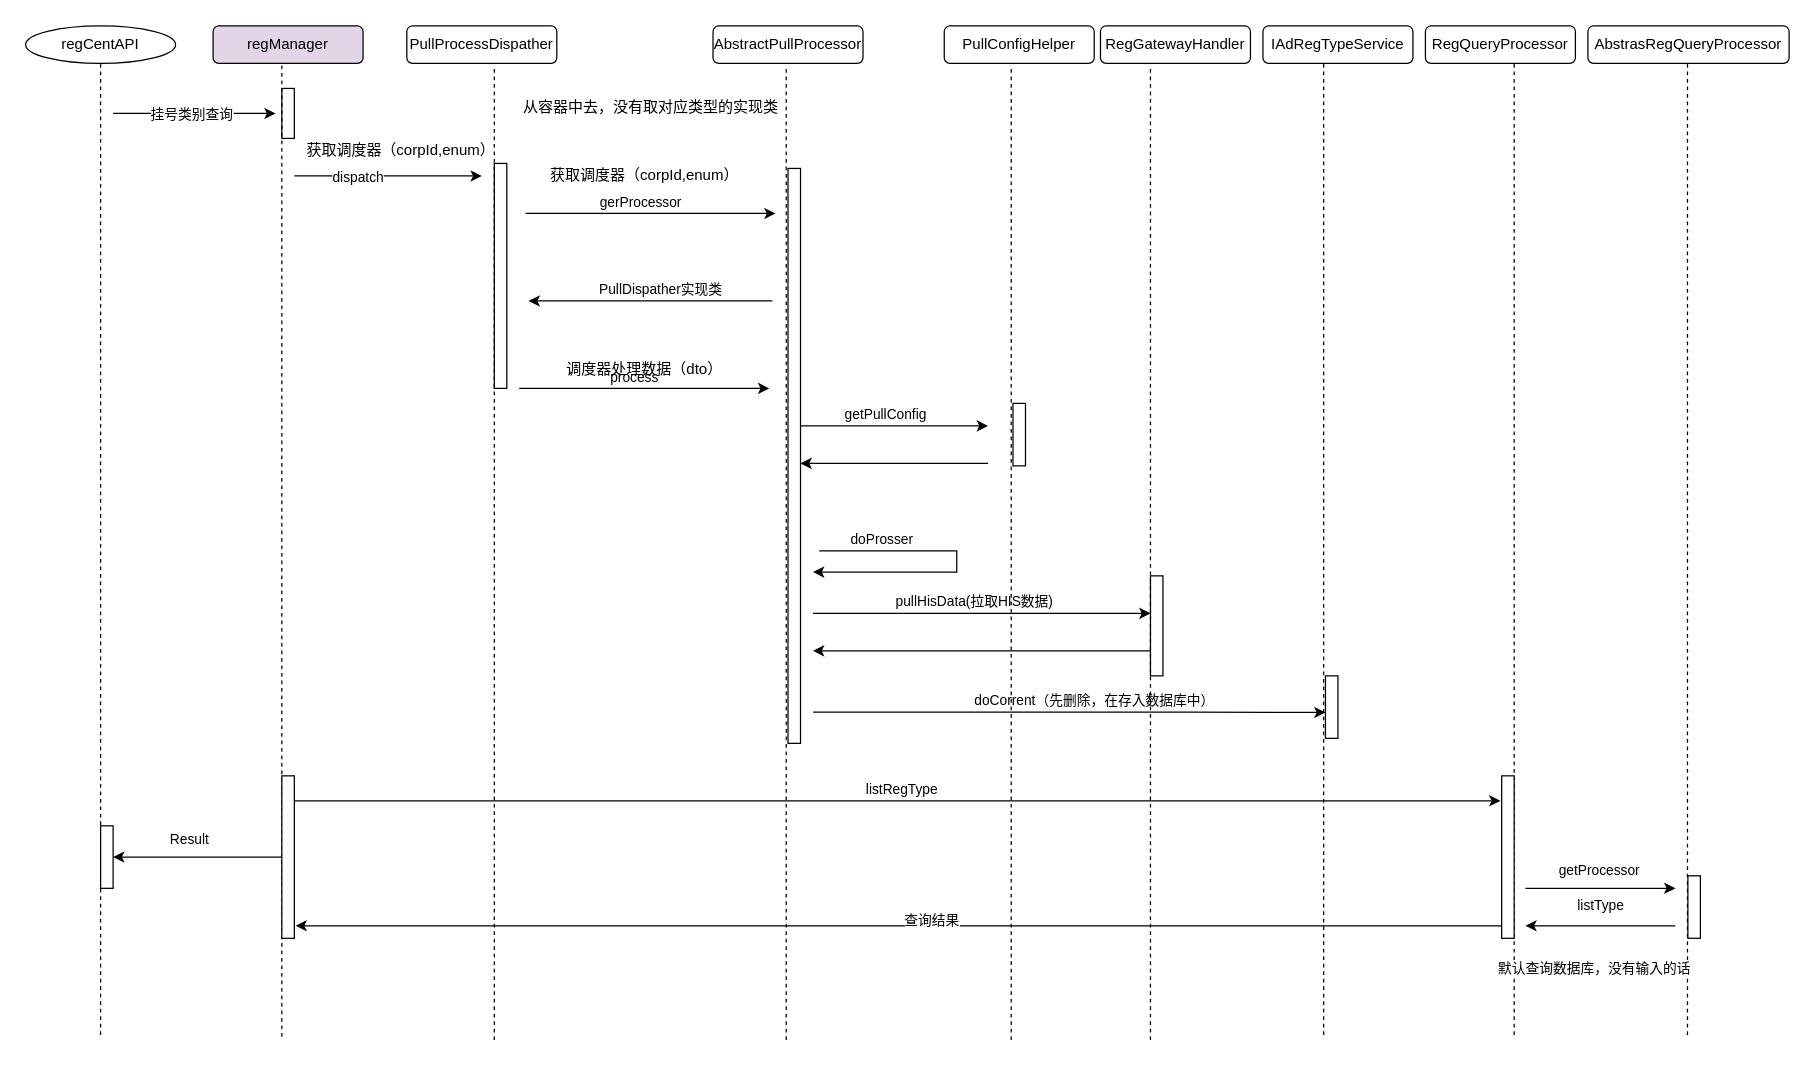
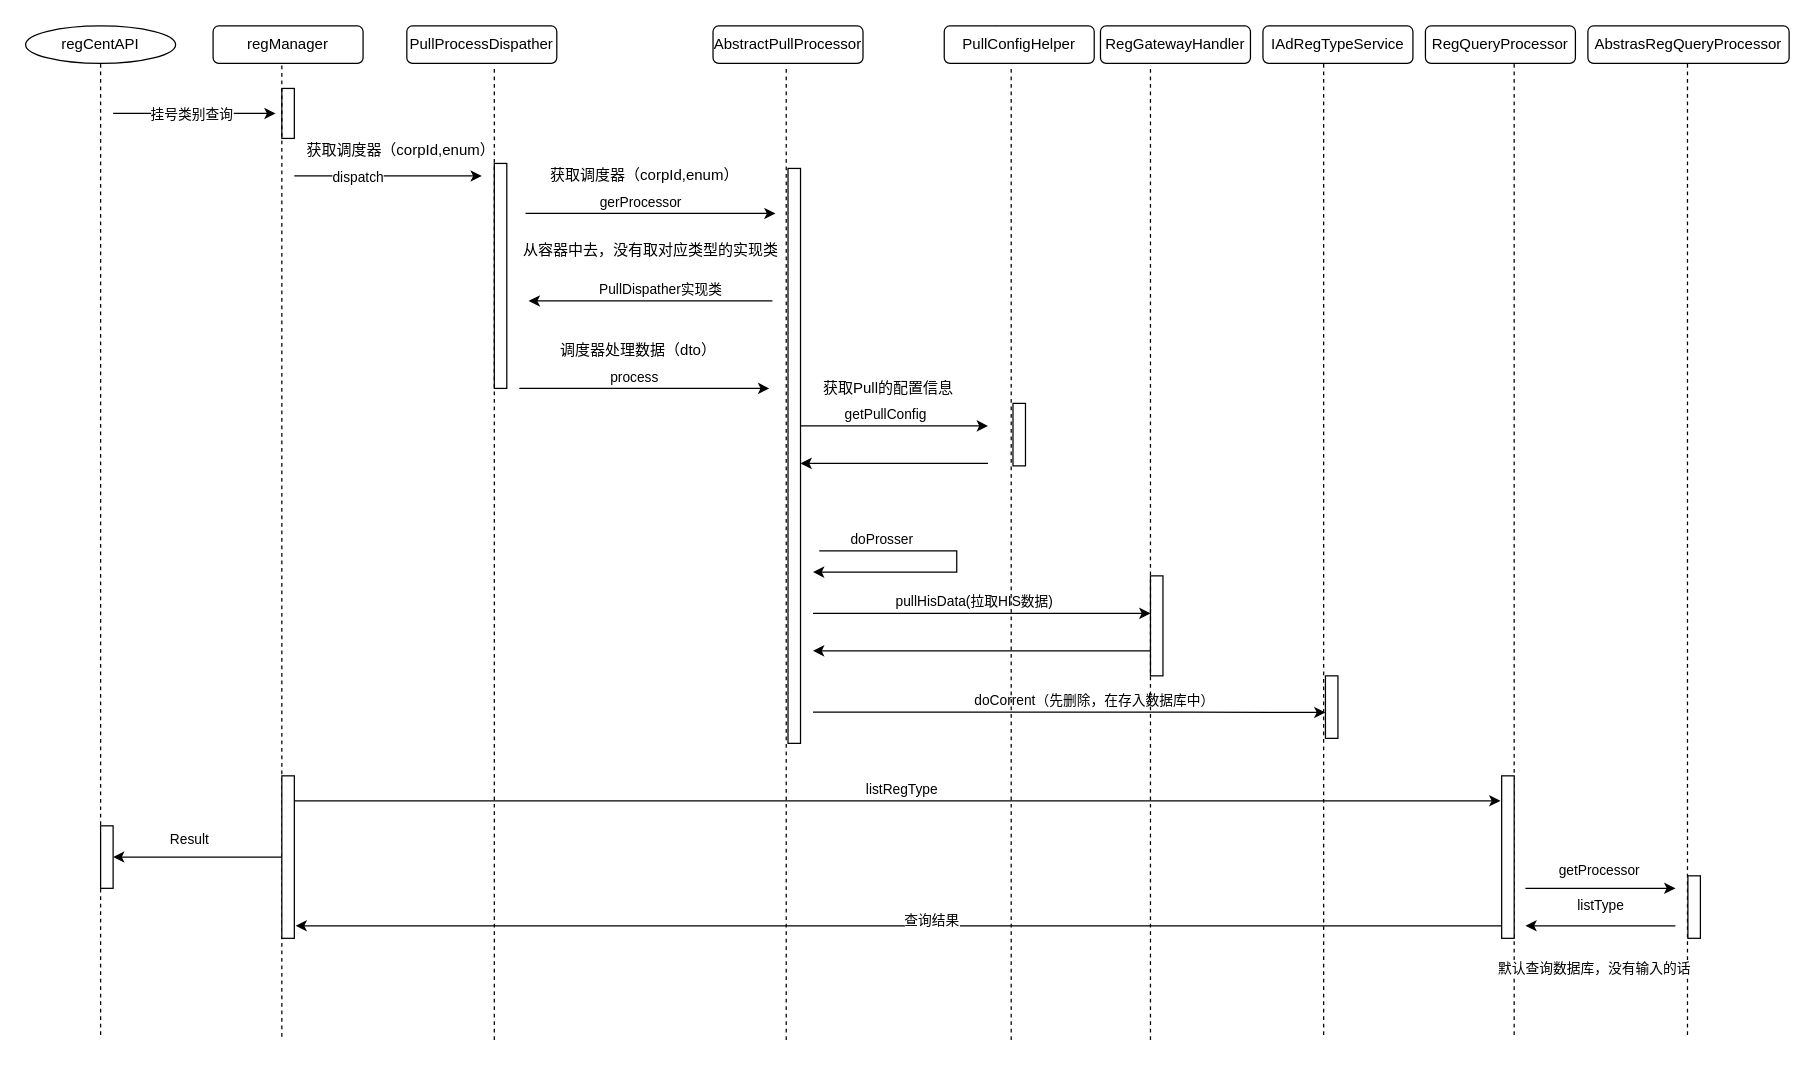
  <mxCell id="0" />
  <mxCell id="1" parent="0" />
  <mxCell id="2" style="edgeStyle=orthogonalEdgeStyle;rounded=0;orthogonalLoop=1;jettySize=auto;html=1;" parent="1" edge="1"><mxGeometry relative="1" as="geometry"><mxPoint x="220" y="90" as="targetPoint" /><mxPoint x="90" y="90" as="sourcePoint" /></mxGeometry></mxCell>
  <mxCell id="3" value="挂号类别查询" style="edgeLabel;html=1;align=center;verticalAlign=middle;resizable=0;points=[];" parent="2" vertex="1" connectable="0"><mxGeometry x="-0.181" y="1" relative="1" as="geometry"><mxPoint x="9" y="1" as="offset" /></mxGeometry></mxCell>
  <mxCell id="4" value="regCentAPI" style="ellipse;whiteSpace=wrap;html=1;" parent="1" vertex="1"><mxGeometry x="20" y="20" width="120" height="30" as="geometry" /></mxCell>
- <mxCell id="5" value="regManager" style="rounded=1;whiteSpace=wrap;html=1;fillColor=#e1d5e7;" parent="1" vertex="1"><mxGeometry x="170" y="20" width="120" height="30" as="geometry" /></mxCell>
+ <mxCell id="5" value="regManager" style="rounded=1;whiteSpace=wrap;html=1;" parent="1" vertex="1"><mxGeometry x="170" y="20" width="120" height="30" as="geometry" /></mxCell>
  <mxCell id="6" style="edgeStyle=orthogonalEdgeStyle;rounded=0;orthogonalLoop=1;jettySize=auto;html=1;" parent="1" edge="1"><mxGeometry relative="1" as="geometry"><mxPoint x="385" y="140" as="targetPoint" /><mxPoint x="235" y="140" as="sourcePoint" /></mxGeometry></mxCell>
  <mxCell id="7" value="dispatch" style="edgeLabel;html=1;align=center;verticalAlign=middle;resizable=0;points=[];" parent="6" vertex="1" connectable="0"><mxGeometry x="-0.181" y="1" relative="1" as="geometry"><mxPoint x="-11" y="1" as="offset" /></mxGeometry></mxCell>
  <mxCell id="8" value="获取调度器（corpId,enum）" style="text;html=1;align=center;verticalAlign=middle;resizable=0;points=[];autosize=1;strokeColor=none;fillColor=none;" parent="1" vertex="1"><mxGeometry x="235" y="110" width="170" height="20" as="geometry" /></mxCell>
  <mxCell id="9" value="PullProcessDispather" style="rounded=1;whiteSpace=wrap;html=1;" parent="1" vertex="1"><mxGeometry x="325" y="20" width="120" height="30" as="geometry" /></mxCell>
  <mxCell id="10" style="rounded=0;orthogonalLoop=1;jettySize=auto;html=1;" parent="1" edge="1"><mxGeometry relative="1" as="geometry"><mxPoint x="422.5" y="240" as="targetPoint" /><mxPoint x="617.5" y="240" as="sourcePoint" /></mxGeometry></mxCell>
  <mxCell id="11" value="PullDispather实现类" style="edgeLabel;html=1;align=center;verticalAlign=middle;resizable=0;points=[];" parent="10" vertex="1" connectable="0"><mxGeometry x="-0.192" y="3" relative="1" as="geometry"><mxPoint x="-11" y="-13" as="offset" /></mxGeometry></mxCell>
- <mxCell id="12" value="从容器中去，没有取对应类型的实现类" style="text;html=1;align=center;verticalAlign=middle;resizable=0;points=[];autosize=1;strokeColor=none;fillColor=none;" parent="1" vertex="1"><mxGeometry x="410" y="75" width="220" height="20" as="geometry" /></mxCell>
+ <mxCell id="12" value="从容器中去，没有取对应类型的实现类" style="text;html=1;align=center;verticalAlign=middle;resizable=0;points=[];autosize=1;strokeColor=none;fillColor=none;" parent="1" vertex="1"><mxGeometry x="410" y="190" width="220" height="20" as="geometry" /></mxCell>
  <mxCell id="13" style="edgeStyle=orthogonalEdgeStyle;rounded=0;orthogonalLoop=1;jettySize=auto;html=1;" parent="1" edge="1"><mxGeometry relative="1" as="geometry"><mxPoint x="620" y="170" as="targetPoint" /><mxPoint x="420" y="170" as="sourcePoint" /></mxGeometry></mxCell>
  <mxCell id="14" value="gerProcessor" style="edgeLabel;html=1;align=center;verticalAlign=middle;resizable=0;points=[];" parent="13" vertex="1" connectable="0"><mxGeometry x="-0.181" y="1" relative="1" as="geometry"><mxPoint x="9" y="-9" as="offset" /></mxGeometry></mxCell>
  <mxCell id="15" value="获取调度器（corpId,enum）" style="text;html=1;align=center;verticalAlign=middle;resizable=0;points=[];autosize=1;strokeColor=none;fillColor=none;" parent="1" vertex="1"><mxGeometry x="430" y="130" width="170" height="20" as="geometry" /></mxCell>
  <mxCell id="16" value="AbstractPullProcessor" style="rounded=1;whiteSpace=wrap;html=1;" parent="1" vertex="1"><mxGeometry x="570" y="20" width="120" height="30" as="geometry" /></mxCell>
  <mxCell id="17" value="" style="rounded=0;whiteSpace=wrap;html=1;fontColor=#E5C07B;" parent="1" vertex="1"><mxGeometry x="225" y="70" width="10" height="40" as="geometry" /></mxCell>
  <mxCell id="18" value="" style="rounded=0;whiteSpace=wrap;html=1;fontColor=#E5C07B;" parent="1" vertex="1"><mxGeometry x="395" y="130" width="10" height="180" as="geometry" /></mxCell>
  <mxCell id="19" style="edgeStyle=orthogonalEdgeStyle;rounded=0;orthogonalLoop=1;jettySize=auto;html=1;" parent="1" edge="1"><mxGeometry relative="1" as="geometry"><mxPoint x="615" y="310" as="targetPoint" /><mxPoint x="415" y="310" as="sourcePoint" /></mxGeometry></mxCell>
  <mxCell id="20" value="process" style="edgeLabel;html=1;align=center;verticalAlign=middle;resizable=0;points=[];" parent="19" vertex="1" connectable="0"><mxGeometry x="-0.181" y="1" relative="1" as="geometry"><mxPoint x="9" y="-9" as="offset" /></mxGeometry></mxCell>
- <mxCell id="21" value="调度器处理数据（dto）" style="text;html=1;align=center;verticalAlign=middle;resizable=0;points=[];autosize=1;strokeColor=none;fillColor=none;" parent="1" vertex="1"><mxGeometry x="445" y="285" width="140" height="20" as="geometry" /></mxCell>
+ <mxCell id="21" value="调度器处理数据（dto）" style="text;html=1;align=center;verticalAlign=middle;resizable=0;points=[];autosize=1;strokeColor=none;fillColor=none;" parent="1" vertex="1"><mxGeometry x="440" y="270" width="140" height="20" as="geometry" /></mxCell>
  <mxCell id="22" value="" style="rounded=0;whiteSpace=wrap;html=1;fontColor=#E5C07B;" parent="1" vertex="1"><mxGeometry x="810" y="322" width="10" height="50" as="geometry" /></mxCell>
  <mxCell id="23" style="edgeStyle=orthogonalEdgeStyle;rounded=0;orthogonalLoop=1;jettySize=auto;html=1;" parent="1" edge="1"><mxGeometry relative="1" as="geometry"><mxPoint x="790" y="340" as="targetPoint" /><mxPoint x="640" y="340" as="sourcePoint" /></mxGeometry></mxCell>
  <mxCell id="24" value="getPullConfig" style="edgeLabel;html=1;align=center;verticalAlign=middle;resizable=0;points=[];" parent="23" vertex="1" connectable="0"><mxGeometry x="-0.181" y="1" relative="1" as="geometry"><mxPoint x="6" y="-9" as="offset" /></mxGeometry></mxCell>
+ <mxCell id="25" value="获取Pull的配置信息" style="text;html=1;align=center;verticalAlign=middle;resizable=0;points=[];autosize=1;strokeColor=none;fillColor=none;" parent="1" vertex="1"><mxGeometry x="650" y="300" width="120" height="20" as="geometry" /></mxCell>
  <mxCell id="26" style="rounded=0;orthogonalLoop=1;jettySize=auto;html=1;" parent="1" edge="1"><mxGeometry relative="1" as="geometry"><mxPoint x="640" y="370" as="targetPoint" /><mxPoint x="790" y="370" as="sourcePoint" /></mxGeometry></mxCell>
  <mxCell id="27" style="edgeStyle=elbowEdgeStyle;rounded=0;orthogonalLoop=1;jettySize=auto;html=1;" parent="1" edge="1"><mxGeometry relative="1" as="geometry"><mxPoint x="650" y="457" as="targetPoint" /><mxPoint x="655" y="440" as="sourcePoint" /><Array as="points"><mxPoint x="765" y="460" /><mxPoint x="815" y="450" /></Array></mxGeometry></mxCell>
  <mxCell id="28" value="doProsser" style="edgeLabel;html=1;align=center;verticalAlign=middle;resizable=0;points=[];" parent="27" vertex="1" connectable="0"><mxGeometry x="-0.181" y="1" relative="1" as="geometry"><mxPoint x="-50" y="-9" as="offset" /></mxGeometry></mxCell>
  <mxCell id="29" style="edgeStyle=elbowEdgeStyle;rounded=0;orthogonalLoop=1;jettySize=auto;html=1;" parent="1" edge="1"><mxGeometry relative="1" as="geometry"><mxPoint x="1060" y="569.29" as="targetPoint" /><mxPoint x="650" y="569" as="sourcePoint" /><Array as="points"><mxPoint x="951" y="589.29" /></Array></mxGeometry></mxCell>
  <mxCell id="30" value="doCorrent（先删除，在存入数据库中）" style="edgeLabel;html=1;align=center;verticalAlign=middle;resizable=0;points=[];" parent="29" vertex="1" connectable="0"><mxGeometry x="-0.181" y="1" relative="1" as="geometry"><mxPoint x="56" y="-9" as="offset" /></mxGeometry></mxCell>
  <mxCell id="31" style="edgeStyle=elbowEdgeStyle;rounded=0;orthogonalLoop=1;jettySize=auto;html=1;" parent="1" edge="1"><mxGeometry relative="1" as="geometry"><mxPoint x="920" y="490" as="targetPoint" /><mxPoint x="710" y="490" as="sourcePoint" /><Array as="points"><mxPoint x="650" y="500.14" /><mxPoint x="590" y="480.14" /><mxPoint x="815" y="480.14" /></Array></mxGeometry></mxCell>
  <mxCell id="32" value="pullHisData(拉取HIS数据)" style="edgeLabel;html=1;align=center;verticalAlign=middle;resizable=0;points=[];" parent="31" vertex="1" connectable="0"><mxGeometry x="-0.181" y="1" relative="1" as="geometry"><mxPoint x="53" y="-9" as="offset" /></mxGeometry></mxCell>
  <mxCell id="33" value="RegGatewayHandler" style="rounded=1;whiteSpace=wrap;html=1;" parent="1" vertex="1"><mxGeometry x="880" y="20" width="120" height="30" as="geometry" /></mxCell>
  <mxCell id="34" value="" style="rounded=0;whiteSpace=wrap;html=1;fontColor=#E5C07B;" parent="1" vertex="1"><mxGeometry x="920" y="460" width="10" height="80" as="geometry" /></mxCell>
  <mxCell id="35" value="IAdRegTypeService" style="rounded=1;whiteSpace=wrap;html=1;" parent="1" vertex="1"><mxGeometry x="1010" y="20" width="120" height="30" as="geometry" /></mxCell>
  <mxCell id="36" value="" style="rounded=0;whiteSpace=wrap;html=1;fontColor=#E5C07B;" parent="1" vertex="1"><mxGeometry x="1060" y="540" width="10" height="50" as="geometry" /></mxCell>
  <mxCell id="37" style="edgeStyle=elbowEdgeStyle;rounded=0;orthogonalLoop=1;jettySize=auto;html=1;" parent="1" edge="1"><mxGeometry relative="1" as="geometry"><mxPoint x="650" y="520" as="targetPoint" /><mxPoint x="920" y="520" as="sourcePoint" /><Array as="points"><mxPoint x="805" y="510.14" /><mxPoint x="580" y="510.14" /><mxPoint x="640" y="530.14" /></Array></mxGeometry></mxCell>
  <mxCell id="38" value="" style="endArrow=none;dashed=1;html=1;rounded=0;fontColor=#E5C07B;entryX=0.5;entryY=1;entryDx=0;entryDy=0;" parent="1" target="4" edge="1"><mxGeometry width="50" height="50" relative="1" as="geometry"><mxPoint x="80" y="827.429" as="sourcePoint" /><mxPoint x="450" y="340" as="targetPoint" /></mxGeometry></mxCell>
  <mxCell id="39" value="" style="endArrow=none;dashed=1;html=1;rounded=0;fontColor=#E5C07B;entryX=0.5;entryY=1;entryDx=0;entryDy=0;" parent="1" edge="1"><mxGeometry width="50" height="50" relative="1" as="geometry"><mxPoint x="225" y="828.719" as="sourcePoint" /><mxPoint x="225" y="51.29" as="targetPoint" /></mxGeometry></mxCell>
  <mxCell id="40" value="" style="endArrow=none;dashed=1;html=1;rounded=0;fontColor=#E5C07B;entryX=0.5;entryY=1;entryDx=0;entryDy=0;" parent="1" edge="1"><mxGeometry width="50" height="50" relative="1" as="geometry"><mxPoint x="395" y="831.429" as="sourcePoint" /><mxPoint x="395" y="54" as="targetPoint" /></mxGeometry></mxCell>
  <mxCell id="41" value="" style="rounded=0;whiteSpace=wrap;html=1;fontColor=#E5C07B;" parent="1" vertex="1"><mxGeometry x="630" y="134" width="10" height="460" as="geometry" /></mxCell>
  <mxCell id="42" value="" style="endArrow=none;dashed=1;html=1;rounded=0;fontColor=#E5C07B;entryX=0.5;entryY=1;entryDx=0;entryDy=0;" parent="1" edge="1"><mxGeometry width="50" height="50" relative="1" as="geometry"><mxPoint x="628.57" y="831.429" as="sourcePoint" /><mxPoint x="628.57" y="54" as="targetPoint" /></mxGeometry></mxCell>
  <mxCell id="43" value="" style="endArrow=none;dashed=1;html=1;rounded=0;fontColor=#E5C07B;entryX=0.5;entryY=1;entryDx=0;entryDy=0;startArrow=none;" parent="1" source="44" edge="1"><mxGeometry width="50" height="50" relative="1" as="geometry"><mxPoint x="808.57" y="807.429" as="sourcePoint" /><mxPoint x="808.57" y="30" as="targetPoint" /></mxGeometry></mxCell>
  <mxCell id="44" value="PullConfigHelper" style="rounded=1;whiteSpace=wrap;html=1;" parent="1" vertex="1"><mxGeometry x="755" y="20" width="120" height="30" as="geometry" /></mxCell>
  <mxCell id="45" value="" style="endArrow=none;dashed=1;html=1;rounded=0;fontColor=#E5C07B;entryX=0.5;entryY=1;entryDx=0;entryDy=0;" parent="1" edge="1"><mxGeometry width="50" height="50" relative="1" as="geometry"><mxPoint x="808.57" y="831.429" as="sourcePoint" /><mxPoint x="808.57" y="54" as="targetPoint" /></mxGeometry></mxCell>
  <mxCell id="46" style="edgeStyle=elbowEdgeStyle;rounded=0;orthogonalLoop=1;jettySize=auto;html=1;exitX=0.25;exitY=1;exitDx=0;exitDy=0;fontColor=#E5C07B;" parent="1" source="34" target="34" edge="1"><mxGeometry relative="1" as="geometry" /></mxCell>
  <mxCell id="47" value="" style="endArrow=none;dashed=1;html=1;rounded=0;fontColor=#E5C07B;entryX=0.5;entryY=1;entryDx=0;entryDy=0;" parent="1" edge="1"><mxGeometry width="50" height="50" relative="1" as="geometry"><mxPoint x="920" y="831.429" as="sourcePoint" /><mxPoint x="920" y="54" as="targetPoint" /></mxGeometry></mxCell>
  <mxCell id="48" value="" style="endArrow=none;dashed=1;html=1;rounded=0;fontColor=#E5C07B;entryX=0.5;entryY=1;entryDx=0;entryDy=0;" parent="1" edge="1"><mxGeometry width="50" height="50" relative="1" as="geometry"><mxPoint x="1058.57" y="827.429" as="sourcePoint" /><mxPoint x="1058.57" y="50" as="targetPoint" /></mxGeometry></mxCell>
  <mxCell id="49" style="edgeStyle=orthogonalEdgeStyle;rounded=0;orthogonalLoop=1;jettySize=auto;html=1;" parent="1" edge="1"><mxGeometry relative="1" as="geometry"><mxPoint x="1200" y="640" as="targetPoint" /><mxPoint x="235" y="640" as="sourcePoint" /></mxGeometry></mxCell>
  <mxCell id="50" value="listRegType" style="edgeLabel;html=1;align=center;verticalAlign=middle;resizable=0;points=[];" parent="49" vertex="1" connectable="0"><mxGeometry x="-0.181" y="1" relative="1" as="geometry"><mxPoint x="90" y="-9" as="offset" /></mxGeometry></mxCell>
  <mxCell id="51" value="RegQueryProcessor" style="rounded=1;whiteSpace=wrap;html=1;" parent="1" vertex="1"><mxGeometry x="1140" y="20" width="120" height="30" as="geometry" /></mxCell>
  <mxCell id="52" value="" style="endArrow=none;dashed=1;html=1;rounded=0;fontColor=#E5C07B;entryX=0.5;entryY=1;entryDx=0;entryDy=0;" parent="1" edge="1"><mxGeometry width="50" height="50" relative="1" as="geometry"><mxPoint x="1211" y="827.429" as="sourcePoint" /><mxPoint x="1211" y="50" as="targetPoint" /></mxGeometry></mxCell>
  <mxCell id="53" value="" style="rounded=0;whiteSpace=wrap;html=1;fontColor=#E5C07B;" parent="1" vertex="1"><mxGeometry x="1201" y="620" width="10" height="130" as="geometry" /></mxCell>
  <mxCell id="54" value="AbstrasRegQueryProcessor" style="rounded=1;whiteSpace=wrap;html=1;" parent="1" vertex="1"><mxGeometry x="1270" y="20" width="161" height="30" as="geometry" /></mxCell>
  <mxCell id="55" value="" style="endArrow=none;dashed=1;html=1;rounded=0;fontColor=#E5C07B;entryX=0.5;entryY=1;entryDx=0;entryDy=0;" parent="1" edge="1"><mxGeometry width="50" height="50" relative="1" as="geometry"><mxPoint x="1349.67" y="827.429" as="sourcePoint" /><mxPoint x="1349.67" y="50" as="targetPoint" /></mxGeometry></mxCell>
  <mxCell id="56" value="" style="rounded=0;whiteSpace=wrap;html=1;fontColor=#E5C07B;" parent="1" vertex="1"><mxGeometry x="1350" y="700" width="10" height="50" as="geometry" /></mxCell>
  <mxCell id="57" value="" style="endArrow=classic;html=1;rounded=0;fontColor=#E5C07B;" parent="1" edge="1"><mxGeometry width="50" height="50" relative="1" as="geometry"><mxPoint x="1220" y="710" as="sourcePoint" /><mxPoint x="1340" y="710" as="targetPoint" /></mxGeometry></mxCell>
  <mxCell id="58" value="getProcessor" style="edgeLabel;html=1;align=center;verticalAlign=middle;resizable=0;points=[];" parent="1" vertex="1" connectable="0"><mxGeometry x="670.004" y="660" as="geometry"><mxPoint x="608" y="35" as="offset" /></mxGeometry></mxCell>
  <mxCell id="59" value="" style="endArrow=classic;html=1;rounded=0;fontColor=#E5C07B;" parent="1" edge="1"><mxGeometry width="50" height="50" relative="1" as="geometry"><mxPoint x="1340" y="740" as="sourcePoint" /><mxPoint x="1220" y="740" as="targetPoint" /></mxGeometry></mxCell>
  <mxCell id="60" value="&lt;div style=&quot;text-align: center&quot;&gt;&lt;font color=&quot;#000000&quot; face=&quot;helvetica&quot;&gt;&lt;span style=&quot;font-size: 11px ; background-color: rgb(255 , 255 , 255)&quot;&gt;listType&lt;/span&gt;&lt;/font&gt;&lt;/div&gt;" style="text;whiteSpace=wrap;html=1;fontColor=#E5C07B;" parent="1" vertex="1"><mxGeometry x="1260" y="710" width="100" height="30" as="geometry" /></mxCell>
  <mxCell id="61" style="edgeStyle=orthogonalEdgeStyle;rounded=0;orthogonalLoop=1;jettySize=auto;html=1;" parent="1" edge="1"><mxGeometry relative="1" as="geometry"><mxPoint x="236" y="740" as="targetPoint" /><mxPoint x="1201" y="740" as="sourcePoint" /></mxGeometry></mxCell>
  <mxCell id="62" value="Result" style="edgeLabel;html=1;align=center;verticalAlign=middle;resizable=0;points=[];" parent="61" vertex="1" connectable="0"><mxGeometry x="-0.181" y="1" relative="1" as="geometry"><mxPoint x="-656" y="-71" as="offset" /></mxGeometry></mxCell>
  <mxCell id="63" value="默认查询数据库，没有输入的话" style="edgeLabel;html=1;align=center;verticalAlign=middle;resizable=0;points=[];" parent="1" vertex="1" connectable="0"><mxGeometry x="814.996" y="730" as="geometry"><mxPoint x="460" y="43" as="offset" /></mxGeometry></mxCell>
  <mxCell id="64" style="edgeStyle=elbowEdgeStyle;rounded=0;orthogonalLoop=1;jettySize=auto;html=1;exitX=0;exitY=0.5;exitDx=0;exitDy=0;entryX=1;entryY=0.5;entryDx=0;entryDy=0;fontColor=#E5C07B;" parent="1" source="65" target="67" edge="1"><mxGeometry relative="1" as="geometry" /></mxCell>
  <mxCell id="65" value="" style="rounded=0;whiteSpace=wrap;html=1;fontColor=#E5C07B;" parent="1" vertex="1"><mxGeometry x="225" y="620" width="10" height="130" as="geometry" /></mxCell>
  <mxCell id="66" value="" style="endArrow=classic;html=1;rounded=0;fontColor=#E5C07B;exitX=0;exitY=0.5;exitDx=0;exitDy=0;startArrow=none;" parent="1" source="67" edge="1"><mxGeometry width="50" height="50" relative="1" as="geometry"><mxPoint x="210" y="684.09" as="sourcePoint" /><mxPoint x="90" y="684.09" as="targetPoint" /></mxGeometry></mxCell>
  <mxCell id="67" value="" style="rounded=0;whiteSpace=wrap;html=1;fontColor=#E5C07B;" parent="1" vertex="1"><mxGeometry x="80" y="660" width="10" height="50" as="geometry" /></mxCell>
  <mxCell id="68" value="查询结果" style="edgeLabel;html=1;align=center;verticalAlign=middle;resizable=0;points=[];" parent="1" vertex="1" connectable="0"><mxGeometry x="744.217" y="735" as="geometry" /></mxCell>
